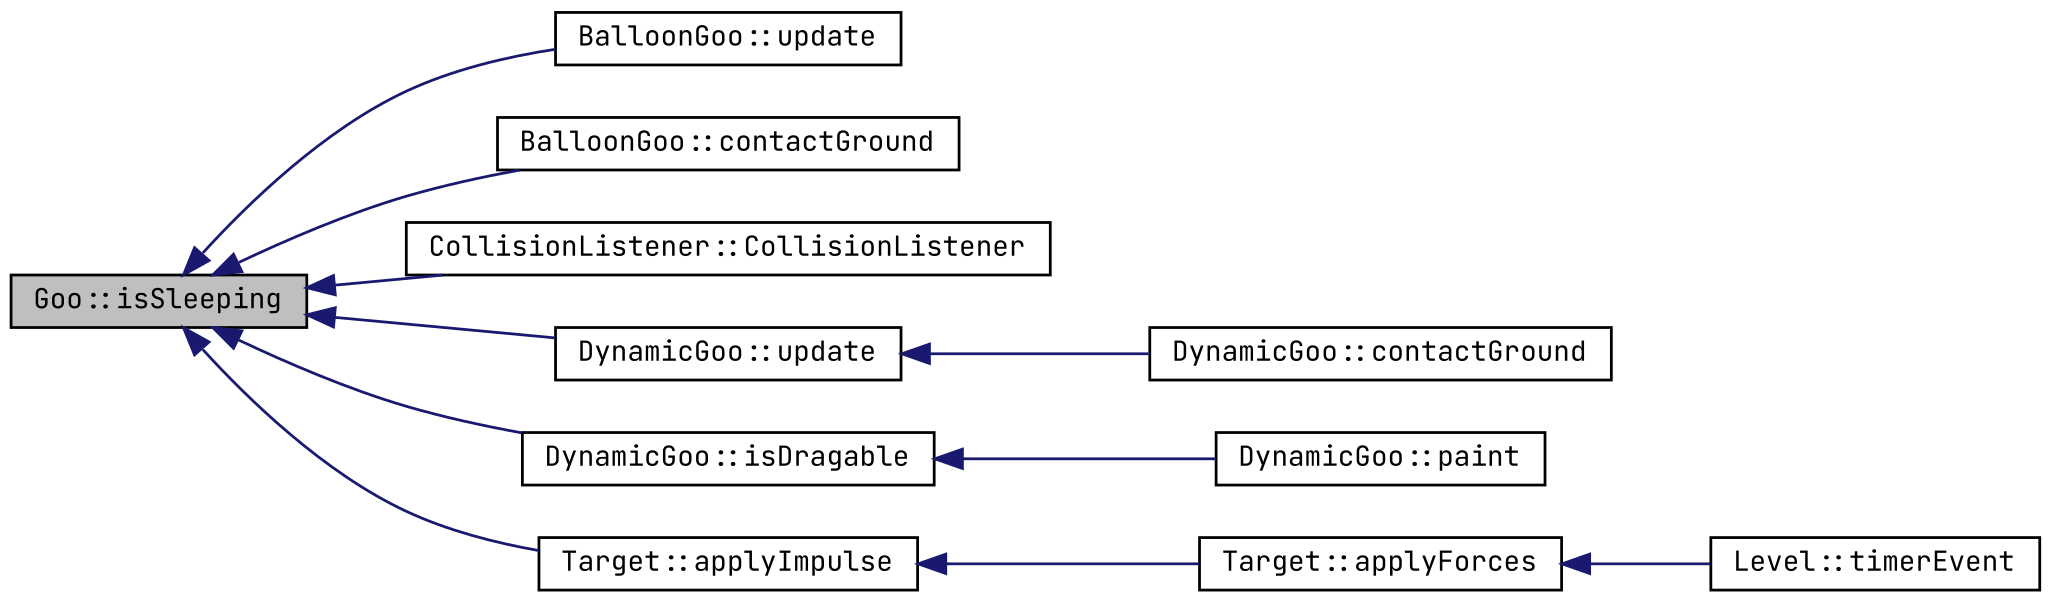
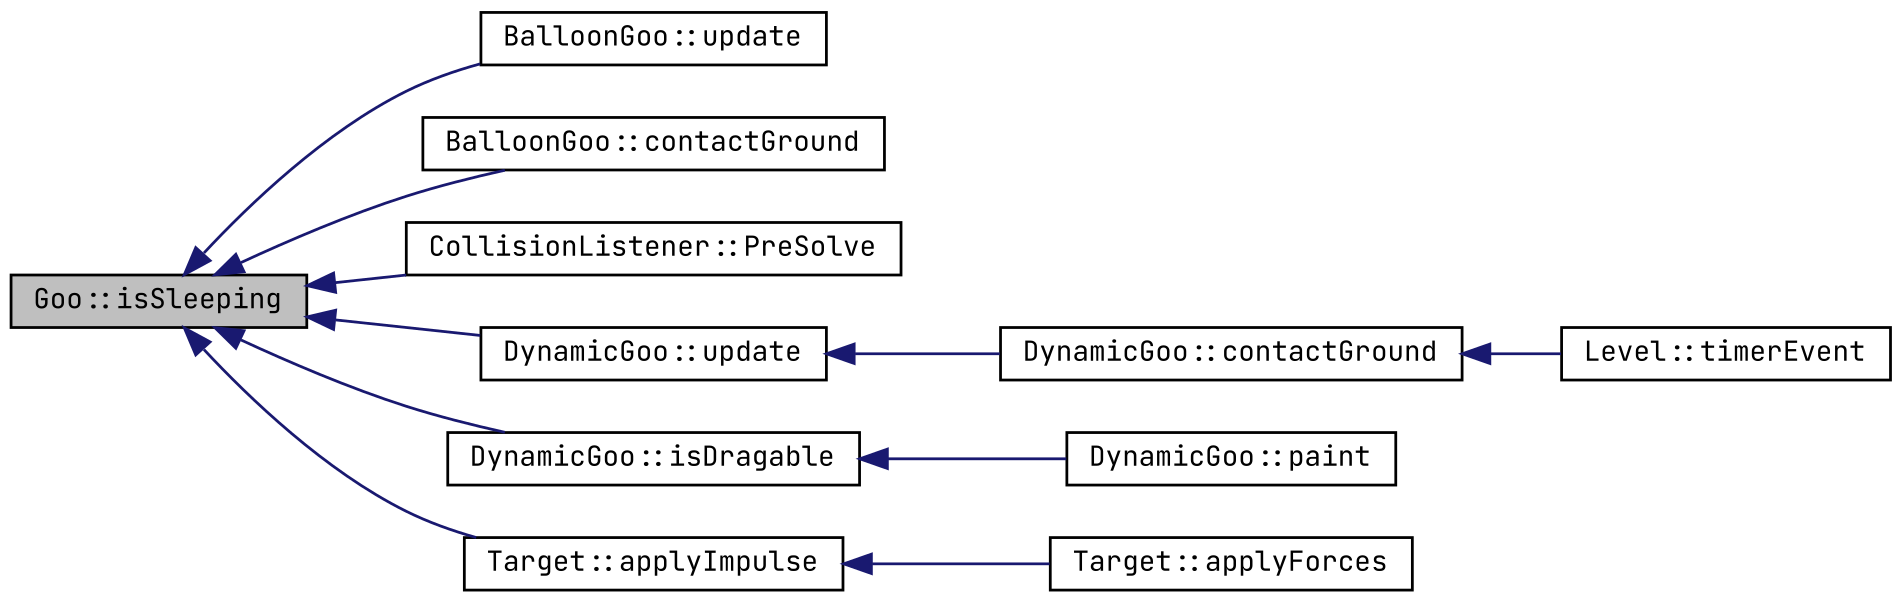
  digraph {
    fontname="JetBrains Mono"
    rankdir=LR
    node [color=black fillcolor=white fontname="JetBrains Mono" fontsize=10 shape=record style=filled]
    edge [color=midnightblue dir=back fontname="JetBrains Mono" fontsize=10 labelfontname=Helvetica labelfontsize=10 style=solid]
    n1 [fillcolor=grey75 fontcolor=black height=0.2 label="Goo::isSleeping" width=0.4]
    n2 [height=0.2 label="BalloonGoo::update" width=0.4]
    n3 [height=0.2 label="BalloonGoo::contactGround" width=0.4]
-   n4 [height=0.2 label="CollisionListener::CollisionListener" width=0.4]
+   n4 [height=0.2 label="CollisionListener::PreSolve" width=0.4]
    n5 [height=0.2 label="DynamicGoo::update" width=0.4]
    n6 [height=0.2 label="DynamicGoo::isDragable" width=0.4]
    n7 [height=0.2 label="Target::applyImpulse" width=0.4]
    n8 [height=0.2 label="DynamicGoo::contactGround" width=0.4]
    n9 [height=0.2 label="DynamicGoo::paint" width=0.4]
    n10 [height=0.2 label="Target::applyForces" width=0.4]
    n11 [height=0.2 label="Level::timerEvent" width=0.4]
    n1 -> n2
    n1 -> n3
    n1 -> n4
    n1 -> n5
    n1 -> n6
    n1 -> n7
    n5 -> n8
    n6 -> n9
    n7 -> n10
-   n10 -> n11
+   n8 -> n11
  }
